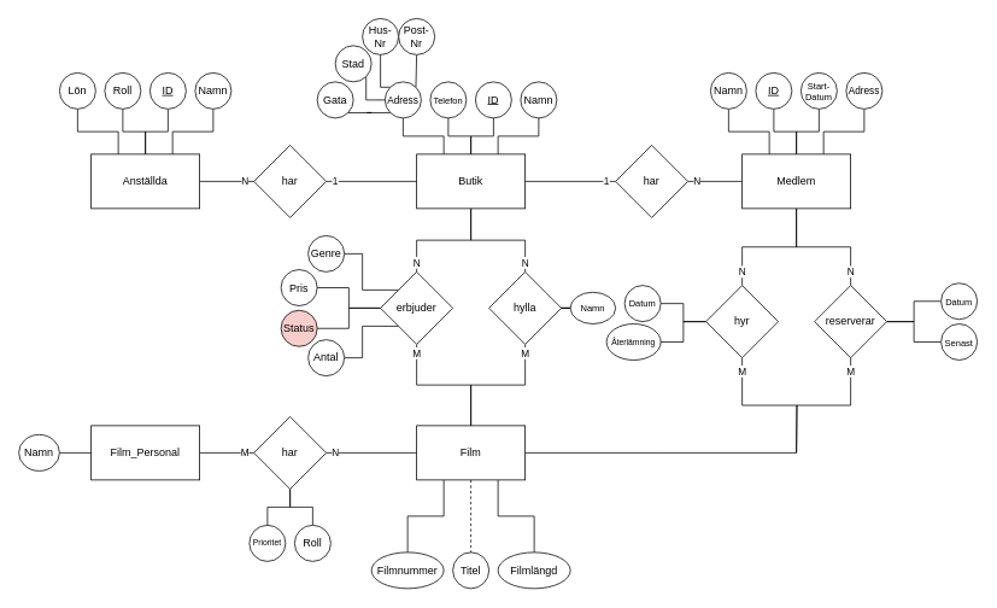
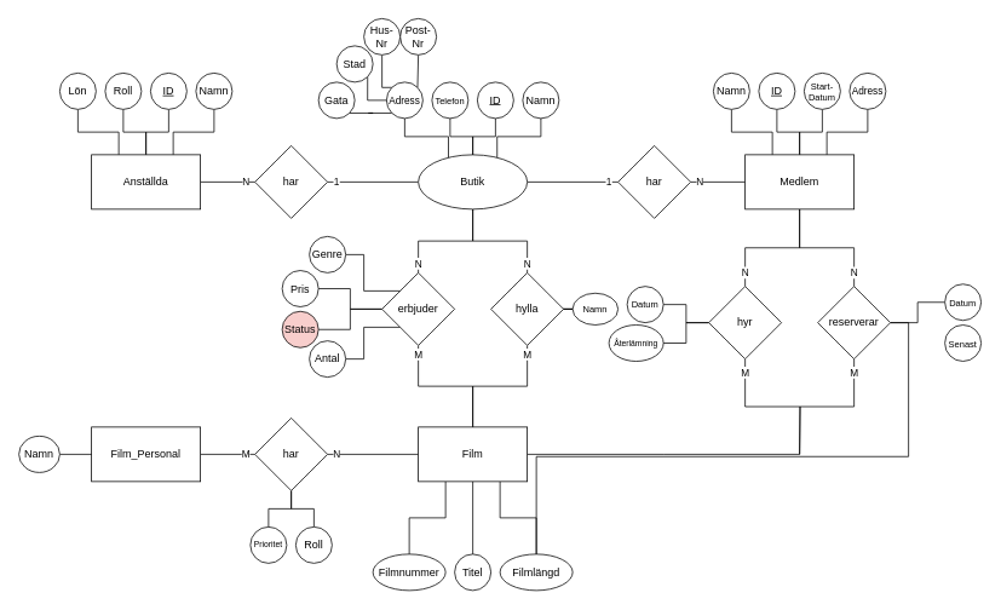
  <mxCell id="0" />
  <mxCell id="1" parent="0" />
  <mxCell id="2" value="1" style="edgeStyle=orthogonalEdgeStyle;rounded=0;orthogonalLoop=1;jettySize=auto;html=1;endArrow=none;endFill=0;" parent="1" source="10" target="12" edge="1"><mxGeometry x="0.8" relative="1" as="geometry"><mxPoint as="offset" /></mxGeometry></mxCell>
  <mxCell id="3" style="edgeStyle=orthogonalEdgeStyle;rounded=0;orthogonalLoop=1;jettySize=auto;html=1;exitX=0.25;exitY=0;exitDx=0;exitDy=0;entryX=0.5;entryY=1;entryDx=0;entryDy=0;endArrow=none;endFill=0;" parent="1" source="10" target="26" edge="1"><mxGeometry relative="1" as="geometry" /></mxCell>
  <mxCell id="4" style="edgeStyle=orthogonalEdgeStyle;rounded=0;orthogonalLoop=1;jettySize=auto;html=1;exitX=0.5;exitY=0;exitDx=0;exitDy=0;entryX=0.5;entryY=1;entryDx=0;entryDy=0;endArrow=none;endFill=0;" parent="1" source="10" target="27" edge="1"><mxGeometry relative="1" as="geometry" /></mxCell>
  <mxCell id="5" style="edgeStyle=orthogonalEdgeStyle;rounded=0;orthogonalLoop=1;jettySize=auto;html=1;exitX=0.5;exitY=0;exitDx=0;exitDy=0;entryX=0.5;entryY=1;entryDx=0;entryDy=0;endArrow=none;endFill=0;" parent="1" source="10" target="28" edge="1"><mxGeometry relative="1" as="geometry" /></mxCell>
  <mxCell id="6" style="edgeStyle=orthogonalEdgeStyle;rounded=0;orthogonalLoop=1;jettySize=auto;html=1;exitX=0.75;exitY=0;exitDx=0;exitDy=0;entryX=0.5;entryY=1;entryDx=0;entryDy=0;endArrow=none;endFill=0;" parent="1" source="10" target="29" edge="1"><mxGeometry relative="1" as="geometry" /></mxCell>
  <mxCell id="7" value="1" style="edgeStyle=orthogonalEdgeStyle;rounded=0;orthogonalLoop=1;jettySize=auto;html=1;endArrow=none;endFill=0;" parent="1" source="10" target="35" edge="1"><mxGeometry x="0.8" relative="1" as="geometry"><mxPoint as="offset" /></mxGeometry></mxCell>
  <mxCell id="8" value="N" style="edgeStyle=orthogonalEdgeStyle;rounded=0;orthogonalLoop=1;jettySize=auto;html=1;endArrow=none;endFill=0;" parent="1" source="10" target="52" edge="1"><mxGeometry x="0.846" relative="1" as="geometry"><mxPoint as="offset" /></mxGeometry></mxCell>
  <mxCell id="9" value="N" style="edgeStyle=orthogonalEdgeStyle;rounded=0;orthogonalLoop=1;jettySize=auto;html=1;exitX=0.5;exitY=1;exitDx=0;exitDy=0;entryX=0.5;entryY=0;entryDx=0;entryDy=0;endArrow=none;endFill=0;" parent="1" source="10" target="66" edge="1"><mxGeometry x="0.846" relative="1" as="geometry"><mxPoint as="offset" /></mxGeometry></mxCell>
- <mxCell id="10" value="Butik" style="rounded=0;whiteSpace=wrap;html=1;" parent="1" vertex="1"><mxGeometry x="460" y="170" width="120" height="60" as="geometry" /></mxCell>
+ <mxCell id="10" value="Butik" style="ellipse;whiteSpace=wrap;html=1;" parent="1" vertex="1"><mxGeometry x="460" y="170" width="120" height="60" as="geometry" /></mxCell>
  <mxCell id="11" value="N" style="edgeStyle=orthogonalEdgeStyle;rounded=0;orthogonalLoop=1;jettySize=auto;html=1;exitX=0;exitY=0.5;exitDx=0;exitDy=0;entryX=1;entryY=0.5;entryDx=0;entryDy=0;endArrow=none;endFill=0;" parent="1" source="12" target="17" edge="1"><mxGeometry x="-0.667" relative="1" as="geometry"><mxPoint as="offset" /></mxGeometry></mxCell>
  <mxCell id="12" value="har" style="rhombus;whiteSpace=wrap;html=1;rounded=0;" parent="1" vertex="1"><mxGeometry x="280" y="160" width="80" height="80" as="geometry" /></mxCell>
  <mxCell id="13" style="edgeStyle=orthogonalEdgeStyle;rounded=0;orthogonalLoop=1;jettySize=auto;html=1;exitX=0.25;exitY=0;exitDx=0;exitDy=0;entryX=0.5;entryY=1;entryDx=0;entryDy=0;endArrow=none;endFill=0;" parent="1" source="17" target="18" edge="1"><mxGeometry relative="1" as="geometry" /></mxCell>
  <mxCell id="14" style="edgeStyle=orthogonalEdgeStyle;rounded=0;orthogonalLoop=1;jettySize=auto;html=1;exitX=0.5;exitY=0;exitDx=0;exitDy=0;entryX=0.5;entryY=1;entryDx=0;entryDy=0;endArrow=none;endFill=0;" parent="1" source="17" target="19" edge="1"><mxGeometry relative="1" as="geometry" /></mxCell>
  <mxCell id="15" style="edgeStyle=orthogonalEdgeStyle;rounded=0;orthogonalLoop=1;jettySize=auto;html=1;exitX=0.5;exitY=0;exitDx=0;exitDy=0;entryX=0.5;entryY=1;entryDx=0;entryDy=0;endArrow=none;endFill=0;" parent="1" source="17" target="20" edge="1"><mxGeometry relative="1" as="geometry" /></mxCell>
  <mxCell id="16" style="edgeStyle=orthogonalEdgeStyle;rounded=0;orthogonalLoop=1;jettySize=auto;html=1;exitX=0.75;exitY=0;exitDx=0;exitDy=0;entryX=0.5;entryY=1;entryDx=0;entryDy=0;endArrow=none;endFill=0;" parent="1" source="17" target="21" edge="1"><mxGeometry relative="1" as="geometry" /></mxCell>
  <mxCell id="17" value="Anställda" style="whiteSpace=wrap;html=1;rounded=0;" parent="1" vertex="1"><mxGeometry x="100" y="170" width="120" height="60" as="geometry" /></mxCell>
  <mxCell id="18" value="Lön" style="ellipse;whiteSpace=wrap;html=1;" parent="1" vertex="1"><mxGeometry x="65" y="80" width="40" height="40" as="geometry" /></mxCell>
  <mxCell id="19" value="Roll" style="ellipse;whiteSpace=wrap;html=1;" parent="1" vertex="1"><mxGeometry x="115" y="80" width="40" height="40" as="geometry" /></mxCell>
  <mxCell id="20" value="&lt;u&gt;ID&lt;/u&gt;" style="ellipse;whiteSpace=wrap;html=1;" parent="1" vertex="1"><mxGeometry x="165" y="80" width="40" height="40" as="geometry" /></mxCell>
  <mxCell id="21" value="Namn" style="ellipse;whiteSpace=wrap;html=1;" parent="1" vertex="1"><mxGeometry x="215" y="80" width="40" height="40" as="geometry" /></mxCell>
  <mxCell id="22" style="edgeStyle=orthogonalEdgeStyle;rounded=0;orthogonalLoop=1;jettySize=auto;html=1;exitX=0;exitY=1;exitDx=0;exitDy=0;entryX=1;entryY=1;entryDx=0;entryDy=0;endArrow=none;endFill=0;" parent="1" source="26" target="30" edge="1"><mxGeometry relative="1" as="geometry" /></mxCell>
  <mxCell id="23" style="edgeStyle=orthogonalEdgeStyle;rounded=0;orthogonalLoop=1;jettySize=auto;html=1;exitX=0;exitY=0.5;exitDx=0;exitDy=0;entryX=1;entryY=1;entryDx=0;entryDy=0;endArrow=none;endFill=0;" parent="1" source="26" target="31" edge="1"><mxGeometry relative="1" as="geometry" /></mxCell>
  <mxCell id="24" style="edgeStyle=orthogonalEdgeStyle;rounded=0;orthogonalLoop=1;jettySize=auto;html=1;exitX=0;exitY=0;exitDx=0;exitDy=0;entryX=0.5;entryY=1;entryDx=0;entryDy=0;endArrow=none;endFill=0;" parent="1" source="26" target="33" edge="1"><mxGeometry relative="1" as="geometry" /></mxCell>
  <mxCell id="25" style="edgeStyle=orthogonalEdgeStyle;rounded=0;orthogonalLoop=1;jettySize=auto;html=1;exitX=1;exitY=0;exitDx=0;exitDy=0;entryX=0.5;entryY=1;entryDx=0;entryDy=0;endArrow=none;endFill=0;" parent="1" source="26" target="32" edge="1"><mxGeometry relative="1" as="geometry" /></mxCell>
  <mxCell id="26" value="Adress" style="ellipse;whiteSpace=wrap;html=1;fontSize=11;" parent="1" vertex="1"><mxGeometry x="425" y="90" width="40" height="40" as="geometry" /></mxCell>
  <mxCell id="27" value="Telefon" style="ellipse;whiteSpace=wrap;html=1;fontSize=10;" parent="1" vertex="1"><mxGeometry x="475" y="90" width="40" height="40" as="geometry" /></mxCell>
  <mxCell id="28" value="&lt;u&gt;ID&lt;/u&gt;" style="ellipse;whiteSpace=wrap;html=1;" parent="1" vertex="1"><mxGeometry x="525" y="90" width="40" height="40" as="geometry" /></mxCell>
  <mxCell id="29" value="Namn" style="ellipse;whiteSpace=wrap;html=1;" parent="1" vertex="1"><mxGeometry x="575" y="90" width="40" height="40" as="geometry" /></mxCell>
  <mxCell id="30" value="Gata" style="ellipse;whiteSpace=wrap;html=1;" parent="1" vertex="1"><mxGeometry x="350" y="90" width="40" height="40" as="geometry" /></mxCell>
  <mxCell id="31" value="Stad" style="ellipse;whiteSpace=wrap;html=1;" parent="1" vertex="1"><mxGeometry x="370" y="50" width="40" height="40" as="geometry" /></mxCell>
  <mxCell id="32" value="Post- Nr" style="ellipse;whiteSpace=wrap;html=1;" parent="1" vertex="1"><mxGeometry x="440" y="20" width="40" height="40" as="geometry" /></mxCell>
  <mxCell id="33" value="Hus- Nr" style="ellipse;whiteSpace=wrap;html=1;" parent="1" vertex="1"><mxGeometry x="400" y="20" width="40" height="40" as="geometry" /></mxCell>
  <mxCell id="34" value="N" style="edgeStyle=orthogonalEdgeStyle;rounded=0;orthogonalLoop=1;jettySize=auto;html=1;endArrow=none;endFill=0;" parent="1" source="35" target="42" edge="1"><mxGeometry x="-0.667" relative="1" as="geometry"><mxPoint as="offset" /></mxGeometry></mxCell>
  <mxCell id="35" value="har" style="rhombus;whiteSpace=wrap;html=1;rounded=0;" parent="1" vertex="1"><mxGeometry x="680" y="160" width="80" height="80" as="geometry" /></mxCell>
  <mxCell id="36" style="edgeStyle=orthogonalEdgeStyle;rounded=0;orthogonalLoop=1;jettySize=auto;html=1;exitX=0.25;exitY=0;exitDx=0;exitDy=0;entryX=0.5;entryY=1;entryDx=0;entryDy=0;endArrow=none;endFill=0;" parent="1" source="42" target="43" edge="1"><mxGeometry relative="1" as="geometry" /></mxCell>
  <mxCell id="37" style="edgeStyle=orthogonalEdgeStyle;rounded=0;orthogonalLoop=1;jettySize=auto;html=1;exitX=0.5;exitY=0;exitDx=0;exitDy=0;entryX=0.5;entryY=1;entryDx=0;entryDy=0;endArrow=none;endFill=0;" parent="1" source="42" target="44" edge="1"><mxGeometry relative="1" as="geometry" /></mxCell>
  <mxCell id="38" style="edgeStyle=orthogonalEdgeStyle;rounded=0;orthogonalLoop=1;jettySize=auto;html=1;exitX=0.5;exitY=0;exitDx=0;exitDy=0;entryX=0.5;entryY=1;entryDx=0;entryDy=0;endArrow=none;endFill=0;" parent="1" source="42" target="45" edge="1"><mxGeometry relative="1" as="geometry" /></mxCell>
  <mxCell id="39" style="edgeStyle=orthogonalEdgeStyle;rounded=0;orthogonalLoop=1;jettySize=auto;html=1;exitX=0.75;exitY=0;exitDx=0;exitDy=0;entryX=0.5;entryY=1;entryDx=0;entryDy=0;endArrow=none;endFill=0;" parent="1" source="42" target="46" edge="1"><mxGeometry relative="1" as="geometry" /></mxCell>
  <mxCell id="40" value="N" style="edgeStyle=orthogonalEdgeStyle;rounded=0;orthogonalLoop=1;jettySize=auto;html=1;exitX=0.5;exitY=1;exitDx=0;exitDy=0;entryX=0.5;entryY=0;entryDx=0;entryDy=0;endArrow=none;endFill=0;" parent="1" source="42" target="82" edge="1"><mxGeometry x="0.793" relative="1" as="geometry"><mxPoint as="offset" /></mxGeometry></mxCell>
  <mxCell id="41" value="N" style="edgeStyle=orthogonalEdgeStyle;rounded=0;orthogonalLoop=1;jettySize=auto;html=1;exitX=0.5;exitY=1;exitDx=0;exitDy=0;entryX=0.5;entryY=0;entryDx=0;entryDy=0;endArrow=none;endFill=0;" parent="1" source="42" target="86" edge="1"><mxGeometry x="0.793" relative="1" as="geometry"><mxPoint as="offset" /></mxGeometry></mxCell>
  <mxCell id="42" value="Medlem" style="whiteSpace=wrap;html=1;rounded=0;" parent="1" vertex="1"><mxGeometry x="820" y="170" width="120" height="60" as="geometry" /></mxCell>
  <mxCell id="43" value="Namn" style="ellipse;whiteSpace=wrap;html=1;" parent="1" vertex="1"><mxGeometry x="785" y="80" width="40" height="40" as="geometry" /></mxCell>
  <mxCell id="44" value="&lt;u&gt;ID&lt;/u&gt;" style="ellipse;whiteSpace=wrap;html=1;" parent="1" vertex="1"><mxGeometry x="835" y="80" width="40" height="40" as="geometry" /></mxCell>
  <mxCell id="45" value="Start- Datum" style="ellipse;whiteSpace=wrap;html=1;fontSize=10;" parent="1" vertex="1"><mxGeometry x="885" y="80" width="40" height="40" as="geometry" /></mxCell>
  <mxCell id="46" value="Adress" style="ellipse;whiteSpace=wrap;html=1;fontSize=11;" parent="1" vertex="1"><mxGeometry x="935" y="80" width="40" height="40" as="geometry" /></mxCell>
  <mxCell id="47" value="M" style="edgeStyle=orthogonalEdgeStyle;rounded=0;orthogonalLoop=1;jettySize=auto;html=1;endArrow=none;endFill=0;" parent="1" source="52" target="58" edge="1"><mxGeometry x="-0.866" relative="1" as="geometry"><mxPoint as="offset" /></mxGeometry></mxCell>
  <mxCell id="48" style="edgeStyle=orthogonalEdgeStyle;rounded=0;orthogonalLoop=1;jettySize=auto;html=1;exitX=0;exitY=1;exitDx=0;exitDy=0;entryX=1;entryY=0.5;entryDx=0;entryDy=0;endArrow=none;endFill=0;" parent="1" source="52" target="68" edge="1"><mxGeometry relative="1" as="geometry" /></mxCell>
  <mxCell id="49" style="edgeStyle=orthogonalEdgeStyle;rounded=0;orthogonalLoop=1;jettySize=auto;html=1;exitX=0;exitY=0;exitDx=0;exitDy=0;entryX=1;entryY=0.5;entryDx=0;entryDy=0;endArrow=none;endFill=0;" parent="1" source="52" target="71" edge="1"><mxGeometry relative="1" as="geometry" /></mxCell>
  <mxCell id="50" style="edgeStyle=orthogonalEdgeStyle;rounded=0;orthogonalLoop=1;jettySize=auto;html=1;exitX=0;exitY=0.5;exitDx=0;exitDy=0;entryX=1;entryY=0.5;entryDx=0;entryDy=0;endArrow=none;endFill=0;" parent="1" source="52" target="69" edge="1"><mxGeometry relative="1" as="geometry" /></mxCell>
  <mxCell id="51" style="edgeStyle=orthogonalEdgeStyle;rounded=0;orthogonalLoop=1;jettySize=auto;html=1;exitX=0;exitY=0.5;exitDx=0;exitDy=0;entryX=1;entryY=0.5;entryDx=0;entryDy=0;endArrow=none;endFill=0;" parent="1" source="52" target="70" edge="1"><mxGeometry relative="1" as="geometry" /></mxCell>
  <mxCell id="52" value="erbjuder" style="rhombus;whiteSpace=wrap;html=1;rounded=0;" parent="1" vertex="1"><mxGeometry x="420" y="300" width="80" height="80" as="geometry" /></mxCell>
  <mxCell id="53" value="N" style="edgeStyle=orthogonalEdgeStyle;rounded=0;orthogonalLoop=1;jettySize=auto;html=1;endArrow=none;endFill=0;" parent="1" source="58" target="62" edge="1"><mxGeometry x="0.8" relative="1" as="geometry"><mxPoint as="offset" /></mxGeometry></mxCell>
- <mxCell id="54" style="edgeStyle=orthogonalEdgeStyle;rounded=0;orthogonalLoop=1;jettySize=auto;html=1;exitX=0.5;exitY=1;exitDx=0;exitDy=0;entryX=0.5;entryY=0;entryDx=0;entryDy=0;endArrow=none;endFill=0;dashed=1;" parent="1" source="58" target="77" edge="1"><mxGeometry relative="1" as="geometry" /></mxCell>
+ <mxCell id="54" style="edgeStyle=orthogonalEdgeStyle;rounded=0;orthogonalLoop=1;jettySize=auto;html=1;exitX=0.5;exitY=1;exitDx=0;exitDy=0;entryX=0.5;entryY=0;entryDx=0;entryDy=0;endArrow=none;endFill=0;" parent="1" source="58" target="77" edge="1"><mxGeometry relative="1" as="geometry" /></mxCell>
  <mxCell id="55" style="edgeStyle=orthogonalEdgeStyle;rounded=0;orthogonalLoop=1;jettySize=auto;html=1;exitX=0.25;exitY=1;exitDx=0;exitDy=0;entryX=0.5;entryY=0;entryDx=0;entryDy=0;endArrow=none;endFill=0;" parent="1" source="58" target="76" edge="1"><mxGeometry relative="1" as="geometry" /></mxCell>
  <mxCell id="56" style="edgeStyle=orthogonalEdgeStyle;rounded=0;orthogonalLoop=1;jettySize=auto;html=1;exitX=0.75;exitY=1;exitDx=0;exitDy=0;entryX=0.5;entryY=0;entryDx=0;entryDy=0;endArrow=none;endFill=0;" parent="1" source="58" target="78" edge="1"><mxGeometry relative="1" as="geometry" /></mxCell>
  <mxCell id="57" style="edgeStyle=orthogonalEdgeStyle;rounded=0;orthogonalLoop=1;jettySize=auto;html=1;exitX=1;exitY=0.5;exitDx=0;exitDy=0;endArrow=none;endFill=0;" parent="1" source="58" edge="1"><mxGeometry relative="1" as="geometry"><mxPoint x="880" y="500" as="targetPoint" /></mxGeometry></mxCell>
  <mxCell id="58" value="Film" style="whiteSpace=wrap;html=1;rounded=0;" parent="1" vertex="1"><mxGeometry x="460" y="470" width="120" height="60" as="geometry" /></mxCell>
  <mxCell id="59" value="M" style="edgeStyle=orthogonalEdgeStyle;rounded=0;orthogonalLoop=1;jettySize=auto;html=1;endArrow=none;endFill=0;" parent="1" source="62" target="63" edge="1"><mxGeometry x="-0.667" relative="1" as="geometry"><mxPoint as="offset" /></mxGeometry></mxCell>
  <mxCell id="60" style="edgeStyle=orthogonalEdgeStyle;rounded=0;orthogonalLoop=1;jettySize=auto;html=1;exitX=0.5;exitY=1;exitDx=0;exitDy=0;entryX=0.5;entryY=0;entryDx=0;entryDy=0;endArrow=none;endFill=0;" parent="1" source="62" target="73" edge="1"><mxGeometry relative="1" as="geometry" /></mxCell>
  <mxCell id="61" style="edgeStyle=orthogonalEdgeStyle;rounded=0;orthogonalLoop=1;jettySize=auto;html=1;exitX=0.5;exitY=1;exitDx=0;exitDy=0;entryX=0.5;entryY=0;entryDx=0;entryDy=0;endArrow=none;endFill=0;" parent="1" source="62" target="72" edge="1"><mxGeometry relative="1" as="geometry" /></mxCell>
  <mxCell id="62" value="har" style="rhombus;whiteSpace=wrap;html=1;rounded=0;" parent="1" vertex="1"><mxGeometry x="280" y="460" width="80" height="80" as="geometry" /></mxCell>
  <mxCell id="63" value="Film_Personal" style="whiteSpace=wrap;html=1;rounded=0;" parent="1" vertex="1"><mxGeometry x="100" y="470" width="120" height="60" as="geometry" /></mxCell>
  <mxCell id="64" value="M" style="edgeStyle=orthogonalEdgeStyle;rounded=0;orthogonalLoop=1;jettySize=auto;html=1;exitX=0.5;exitY=1;exitDx=0;exitDy=0;entryX=0.5;entryY=0;entryDx=0;entryDy=0;endArrow=none;endFill=0;" parent="1" source="66" target="58" edge="1"><mxGeometry x="-0.867" relative="1" as="geometry"><mxPoint as="offset" /></mxGeometry></mxCell>
  <mxCell id="65" value="" style="edgeStyle=orthogonalEdgeStyle;rounded=0;orthogonalLoop=1;jettySize=auto;html=1;endArrow=none;endFill=0;" parent="1" source="66" target="67" edge="1"><mxGeometry relative="1" as="geometry" /></mxCell>
  <mxCell id="66" value="hylla" style="rhombus;whiteSpace=wrap;html=1;rounded=0;" parent="1" vertex="1"><mxGeometry x="540" y="300" width="80" height="80" as="geometry" /></mxCell>
  <mxCell id="67" value="Namn" style="ellipse;whiteSpace=wrap;html=1;rounded=0;fontSize=10;" parent="1" vertex="1"><mxGeometry x="630" y="322.5" width="50" height="35" as="geometry" /></mxCell>
  <mxCell id="68" value="Antal" style="ellipse;whiteSpace=wrap;html=1;" parent="1" vertex="1"><mxGeometry x="340" y="375" width="40" height="40" as="geometry" /></mxCell>
  <mxCell id="69" value="Status" style="ellipse;whiteSpace=wrap;html=1;fillColor=#f8cecc;" parent="1" vertex="1"><mxGeometry x="310" y="342.5" width="40" height="40" as="geometry" /></mxCell>
  <mxCell id="70" value="Pris" style="ellipse;whiteSpace=wrap;html=1;" parent="1" vertex="1"><mxGeometry x="310" y="297.5" width="40" height="40" as="geometry" /></mxCell>
  <mxCell id="71" value="Genre" style="ellipse;whiteSpace=wrap;html=1;" parent="1" vertex="1"><mxGeometry x="340" y="260" width="40" height="40" as="geometry" /></mxCell>
  <mxCell id="72" value="Roll" style="ellipse;whiteSpace=wrap;html=1;" parent="1" vertex="1"><mxGeometry x="325" y="580" width="40" height="40" as="geometry" /></mxCell>
  <mxCell id="73" value="Prioritet" style="ellipse;whiteSpace=wrap;html=1;fontSize=9;" parent="1" vertex="1"><mxGeometry x="275" y="580" width="40" height="40" as="geometry" /></mxCell>
  <mxCell id="74" style="edgeStyle=orthogonalEdgeStyle;rounded=0;orthogonalLoop=1;jettySize=auto;html=1;exitX=1;exitY=0.5;exitDx=0;exitDy=0;entryX=0;entryY=0.5;entryDx=0;entryDy=0;endArrow=none;endFill=0;" parent="1" source="75" target="63" edge="1"><mxGeometry relative="1" as="geometry" /></mxCell>
  <mxCell id="75" value="Namn" style="ellipse;whiteSpace=wrap;html=1;rounded=0;" parent="1" vertex="1"><mxGeometry x="20" y="480" width="45" height="40" as="geometry" /></mxCell>
  <mxCell id="76" value="Filmnummer" style="ellipse;whiteSpace=wrap;html=1;fontStyle=0" parent="1" vertex="1"><mxGeometry x="410" y="610" width="80" height="40" as="geometry" /></mxCell>
  <mxCell id="77" value="Titel" style="ellipse;whiteSpace=wrap;html=1;" parent="1" vertex="1"><mxGeometry x="500" y="610" width="40" height="40" as="geometry" /></mxCell>
  <mxCell id="78" value="Filmlängd" style="ellipse;whiteSpace=wrap;html=1;" parent="1" vertex="1"><mxGeometry x="550" y="610" width="80" height="40" as="geometry" /></mxCell>
  <mxCell id="79" value="M" style="edgeStyle=orthogonalEdgeStyle;rounded=0;orthogonalLoop=1;jettySize=auto;html=1;exitX=0.5;exitY=1;exitDx=0;exitDy=0;endArrow=none;endFill=0;" parent="1" source="82" edge="1"><mxGeometry x="-0.819" relative="1" as="geometry"><mxPoint x="880" y="500" as="targetPoint" /><mxPoint as="offset" /></mxGeometry></mxCell>
  <mxCell id="80" style="edgeStyle=orthogonalEdgeStyle;rounded=0;orthogonalLoop=1;jettySize=auto;html=1;exitX=0;exitY=0.5;exitDx=0;exitDy=0;endArrow=none;endFill=0;" parent="1" source="82" target="88" edge="1"><mxGeometry relative="1" as="geometry" /></mxCell>
  <mxCell id="81" style="edgeStyle=orthogonalEdgeStyle;rounded=0;orthogonalLoop=1;jettySize=auto;html=1;exitX=0;exitY=0.5;exitDx=0;exitDy=0;entryX=1;entryY=0.5;entryDx=0;entryDy=0;endArrow=none;endFill=0;" parent="1" source="82" target="87" edge="1"><mxGeometry relative="1" as="geometry" /></mxCell>
  <mxCell id="82" value="hyr" style="rhombus;whiteSpace=wrap;html=1;rounded=0;" parent="1" vertex="1"><mxGeometry x="780" y="315" width="80" height="80" as="geometry" /></mxCell>
  <mxCell id="83" value="M" style="edgeStyle=orthogonalEdgeStyle;rounded=0;orthogonalLoop=1;jettySize=auto;html=1;exitX=0.5;exitY=1;exitDx=0;exitDy=0;endArrow=none;endFill=0;" parent="1" source="86" edge="1"><mxGeometry x="-0.818" relative="1" as="geometry"><mxPoint x="880" y="500" as="targetPoint" /><mxPoint as="offset" /></mxGeometry></mxCell>
  <mxCell id="84" style="edgeStyle=orthogonalEdgeStyle;rounded=0;orthogonalLoop=1;jettySize=auto;html=1;exitX=1;exitY=0.5;exitDx=0;exitDy=0;entryX=0;entryY=0.5;entryDx=0;entryDy=0;endArrow=none;endFill=0;" parent="1" source="86" target="90" edge="1"><mxGeometry relative="1" as="geometry" /></mxCell>
- <mxCell id="85" style="edgeStyle=orthogonalEdgeStyle;rounded=0;orthogonalLoop=1;jettySize=auto;html=1;exitX=1;exitY=0.5;exitDx=0;exitDy=0;entryX=0;entryY=0.5;entryDx=0;entryDy=0;endArrow=none;endFill=0;" parent="1" source="86" target="89" edge="1"><mxGeometry relative="1" as="geometry" /></mxCell>
+ <mxCell id="85" style="edgeStyle=orthogonalEdgeStyle;rounded=0;orthogonalLoop=1;jettySize=auto;html=1;exitX=1;exitY=0.5;exitDx=0;exitDy=0;endArrow=none;endFill=0;" parent="1" source="86" target="78" edge="1"><mxGeometry relative="1" as="geometry" /></mxCell>
  <mxCell id="86" value="reserverar" style="rhombus;whiteSpace=wrap;html=1;rounded=0;" parent="1" vertex="1"><mxGeometry x="900" y="315" width="80" height="80" as="geometry" /></mxCell>
  <mxCell id="87" value="Återlämning" style="ellipse;whiteSpace=wrap;html=1;fontSize=9;" parent="1" vertex="1"><mxGeometry x="670" y="357.5" width="60" height="40" as="geometry" /></mxCell>
  <mxCell id="88" value="Datum" style="ellipse;whiteSpace=wrap;html=1;fontSize=10;" parent="1" vertex="1"><mxGeometry x="690" y="315" width="40" height="40" as="geometry" /></mxCell>
  <mxCell id="89" value="Senast" style="ellipse;whiteSpace=wrap;html=1;fontSize=10;" parent="1" vertex="1"><mxGeometry x="1040" y="357.5" width="40" height="40" as="geometry" /></mxCell>
  <mxCell id="90" value="Datum" style="ellipse;whiteSpace=wrap;html=1;fontSize=10;" parent="1" vertex="1"><mxGeometry x="1040" y="312.5" width="40" height="40" as="geometry" /></mxCell>
